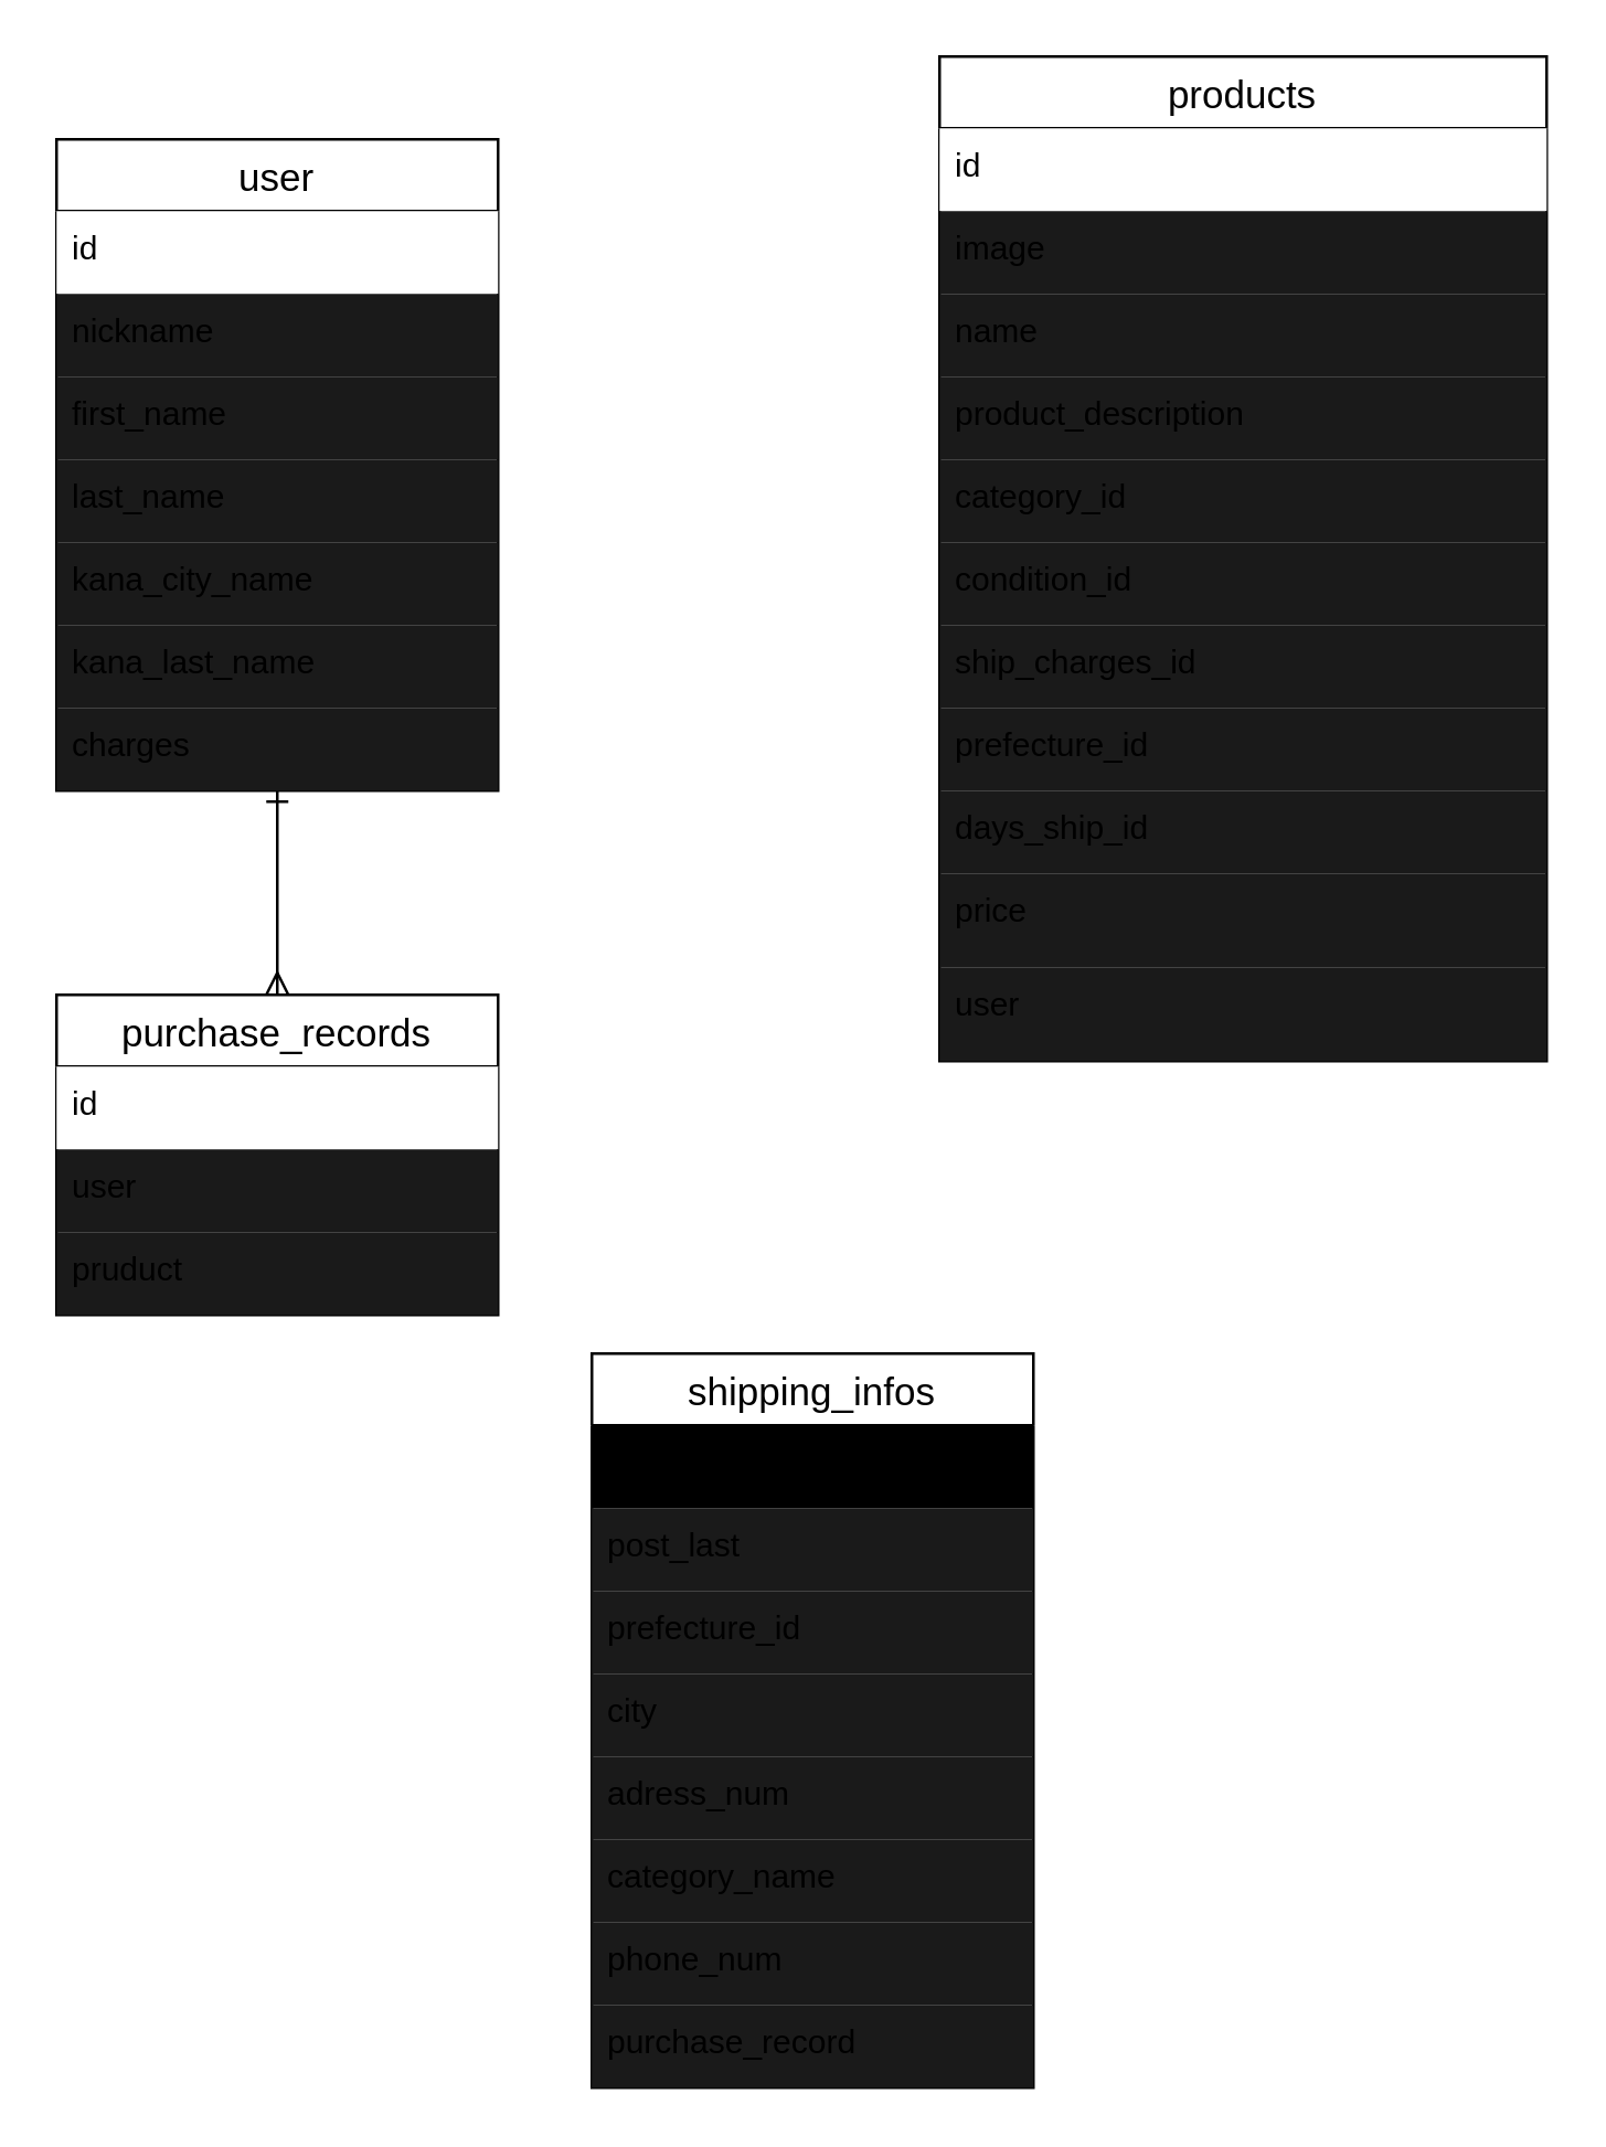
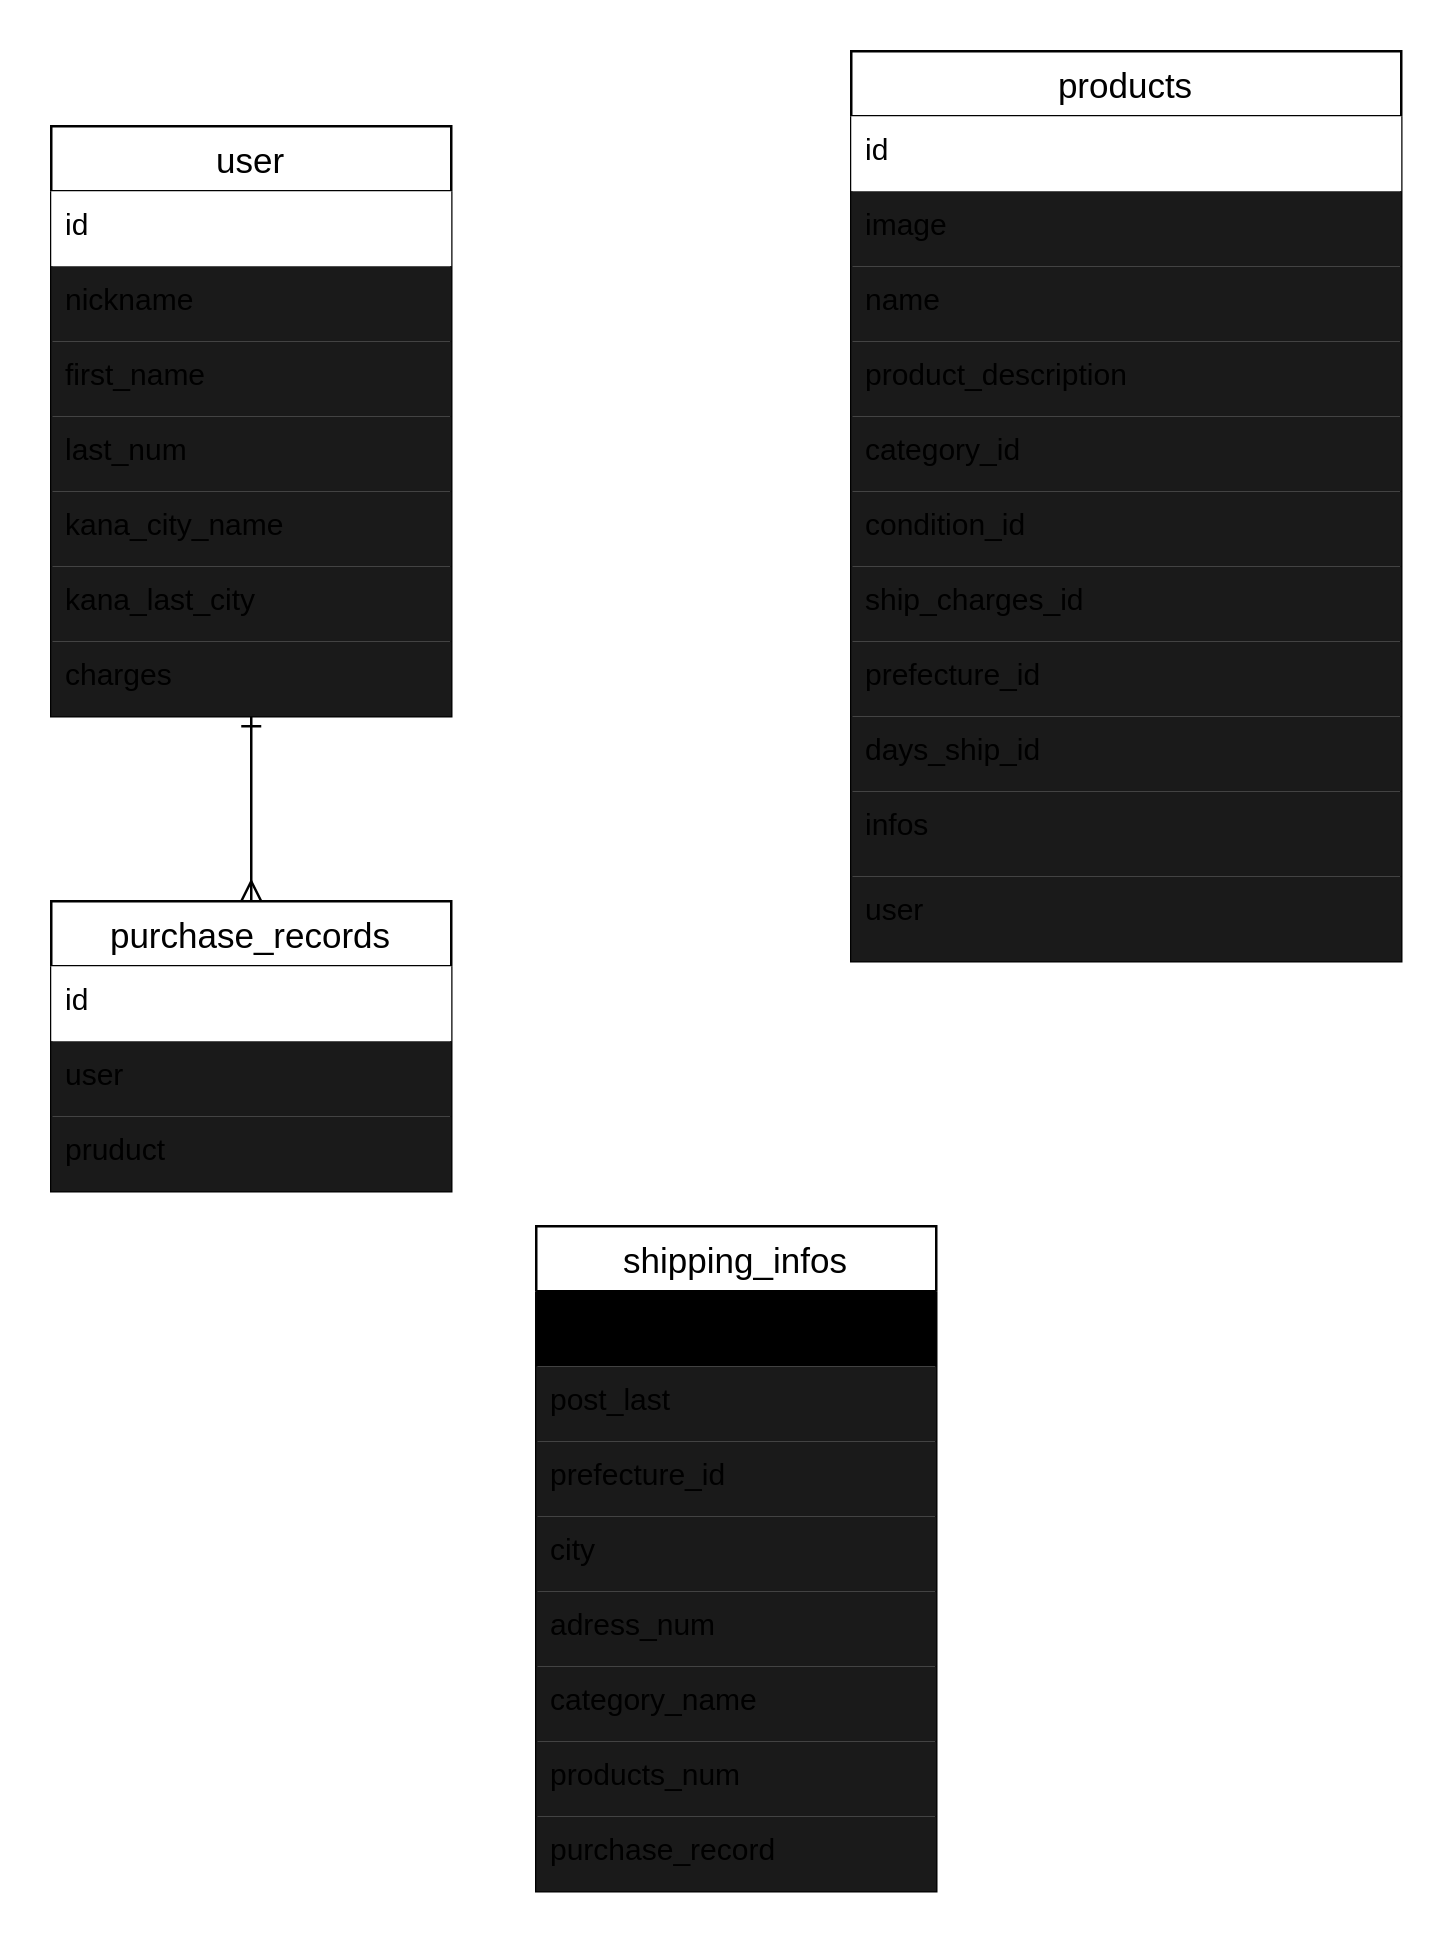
  <mxCell id="0" />
  <mxCell id="1" parent="0" />
  <mxCell id="2" style="edgeStyle=none;html=1;startArrow=ERone;startFill=0;endArrow=ERmany;endFill=0;" parent="1" source="3" target="32" edge="1"><mxGeometry relative="1" as="geometry" /></mxCell>
  <mxCell id="3" value="user" style="swimlane;fontStyle=0;childLayout=stackLayout;horizontal=1;startSize=26;horizontalStack=0;resizeParent=1;resizeParentMax=0;resizeLast=0;collapsible=1;marginBottom=0;align=center;fontSize=14;" parent="1" vertex="1"><mxGeometry x="20" y="50" width="160" height="236" as="geometry" /></mxCell>
  <mxCell id="4" value="id" style="text;spacingLeft=4;spacingRight=4;overflow=hidden;rotatable=0;points=[[0,0.5],[1,0.5]];portConstraint=eastwest;fontSize=12;fillColor=default;" parent="3" vertex="1"><mxGeometry y="26" width="160" height="30" as="geometry" /></mxCell>
  <mxCell id="5" value="nickname" style="text;strokeColor=none;fillColor=#1A1A1A;spacingLeft=4;spacingRight=4;overflow=hidden;rotatable=0;points=[[0,0.5],[1,0.5]];portConstraint=eastwest;fontSize=12;" parent="3" vertex="1"><mxGeometry y="56" width="160" height="30" as="geometry" /></mxCell>
  <mxCell id="6" value="first_name" style="text;strokeColor=none;fillColor=#1A1A1A;spacingLeft=4;spacingRight=4;overflow=hidden;rotatable=0;points=[[0,0.5],[1,0.5]];portConstraint=eastwest;fontSize=12;" parent="3" vertex="1"><mxGeometry y="86" width="160" height="30" as="geometry" /></mxCell>
- <mxCell id="7" value="last_name" style="text;strokeColor=none;fillColor=#1A1A1A;spacingLeft=4;spacingRight=4;overflow=hidden;rotatable=0;points=[[0,0.5],[1,0.5]];portConstraint=eastwest;fontSize=12;" parent="3" vertex="1"><mxGeometry y="116" width="160" height="30" as="geometry" /></mxCell>
+ <mxCell id="7" value="last_num" style="text;strokeColor=none;fillColor=#1A1A1A;spacingLeft=4;spacingRight=4;overflow=hidden;rotatable=0;points=[[0,0.5],[1,0.5]];portConstraint=eastwest;fontSize=12;" parent="3" vertex="1"><mxGeometry y="116" width="160" height="30" as="geometry" /></mxCell>
  <mxCell id="8" value="kana_city_name" style="text;strokeColor=none;fillColor=#1A1A1A;spacingLeft=4;spacingRight=4;overflow=hidden;rotatable=0;points=[[0,0.5],[1,0.5]];portConstraint=eastwest;fontSize=12;" vertex="1" parent="3"><mxGeometry y="146" width="160" height="30" as="geometry" /></mxCell>
- <mxCell id="9" value="kana_last_name" style="text;strokeColor=none;fillColor=#1A1A1A;spacingLeft=4;spacingRight=4;overflow=hidden;rotatable=0;points=[[0,0.5],[1,0.5]];portConstraint=eastwest;fontSize=12;" vertex="1" parent="3"><mxGeometry y="176" width="160" height="30" as="geometry" /></mxCell>
+ <mxCell id="9" value="kana_last_city" style="text;strokeColor=none;fillColor=#1A1A1A;spacingLeft=4;spacingRight=4;overflow=hidden;rotatable=0;points=[[0,0.5],[1,0.5]];portConstraint=eastwest;fontSize=12;" vertex="1" parent="3"><mxGeometry y="176" width="160" height="30" as="geometry" /></mxCell>
  <mxCell id="10" value="charges" style="text;strokeColor=none;fillColor=#1A1A1A;spacingLeft=4;spacingRight=4;overflow=hidden;rotatable=0;points=[[0,0.5],[1,0.5]];portConstraint=eastwest;fontSize=12;" parent="3" vertex="1"><mxGeometry y="206" width="160" height="30" as="geometry" /></mxCell>
  <mxCell id="11" value="products" style="swimlane;fontStyle=0;childLayout=stackLayout;horizontal=1;startSize=26;horizontalStack=0;resizeParent=1;resizeParentMax=0;resizeLast=0;collapsible=1;marginBottom=0;align=center;fontSize=14;" parent="1" vertex="1"><mxGeometry x="340" y="20" width="220" height="364" as="geometry" /></mxCell>
  <mxCell id="12" value="id" style="text;strokeColor=none;fillColor=default;spacingLeft=4;spacingRight=4;overflow=hidden;rotatable=0;points=[[0,0.5],[1,0.5]];portConstraint=eastwest;fontSize=12;" parent="11" vertex="1"><mxGeometry y="26" width="220" height="30" as="geometry" /></mxCell>
  <mxCell id="13" value="image" style="text;strokeColor=none;fillColor=#1A1A1A;spacingLeft=4;spacingRight=4;overflow=hidden;rotatable=0;points=[[0,0.5],[1,0.5]];portConstraint=eastwest;fontSize=12;" parent="11" vertex="1"><mxGeometry y="56" width="220" height="30" as="geometry" /></mxCell>
  <mxCell id="14" value="name" style="text;strokeColor=none;fillColor=#1A1A1A;spacingLeft=4;spacingRight=4;overflow=hidden;rotatable=0;points=[[0,0.5],[1,0.5]];portConstraint=eastwest;fontSize=12;" parent="11" vertex="1"><mxGeometry y="86" width="220" height="30" as="geometry" /></mxCell>
  <mxCell id="15" value="product_description" style="text;strokeColor=none;fillColor=#1A1A1A;spacingLeft=4;spacingRight=4;overflow=hidden;rotatable=0;points=[[0,0.5],[1,0.5]];portConstraint=eastwest;fontSize=12;" parent="11" vertex="1"><mxGeometry y="116" width="220" height="30" as="geometry" /></mxCell>
  <mxCell id="16" value="category_id" style="text;strokeColor=none;fillColor=#1A1A1A;spacingLeft=4;spacingRight=4;overflow=hidden;rotatable=0;points=[[0,0.5],[1,0.5]];portConstraint=eastwest;fontSize=12;" parent="11" vertex="1"><mxGeometry y="146" width="220" height="30" as="geometry" /></mxCell>
  <mxCell id="17" value="condition_id" style="text;strokeColor=none;fillColor=#1A1A1A;spacingLeft=4;spacingRight=4;overflow=hidden;rotatable=0;points=[[0,0.5],[1,0.5]];portConstraint=eastwest;fontSize=12;" parent="11" vertex="1"><mxGeometry y="176" width="220" height="30" as="geometry" /></mxCell>
  <mxCell id="18" value="ship_charges_id" style="text;strokeColor=none;fillColor=#1A1A1A;spacingLeft=4;spacingRight=4;overflow=hidden;rotatable=0;points=[[0,0.5],[1,0.5]];portConstraint=eastwest;fontSize=12;" parent="11" vertex="1"><mxGeometry y="206" width="220" height="30" as="geometry" /></mxCell>
  <mxCell id="19" value="prefecture_id" style="text;strokeColor=none;fillColor=#1A1A1A;spacingLeft=4;spacingRight=4;overflow=hidden;rotatable=0;points=[[0,0.5],[1,0.5]];portConstraint=eastwest;fontSize=12;" parent="11" vertex="1"><mxGeometry y="236" width="220" height="30" as="geometry" /></mxCell>
  <mxCell id="20" value="days_ship_id" style="text;strokeColor=none;fillColor=#1A1A1A;spacingLeft=4;spacingRight=4;overflow=hidden;rotatable=0;points=[[0,0.5],[1,0.5]];portConstraint=eastwest;fontSize=12;" parent="11" vertex="1"><mxGeometry y="266" width="220" height="30" as="geometry" /></mxCell>
- <mxCell id="21" value="price" style="text;strokeColor=none;fillColor=#1A1A1A;spacingLeft=4;spacingRight=4;overflow=hidden;rotatable=0;points=[[0,0.5],[1,0.5]];portConstraint=eastwest;fontSize=12;" parent="11" vertex="1"><mxGeometry y="296" width="220" height="34" as="geometry" /></mxCell>
+ <mxCell id="21" value="infos" style="text;strokeColor=none;fillColor=#1A1A1A;spacingLeft=4;spacingRight=4;overflow=hidden;rotatable=0;points=[[0,0.5],[1,0.5]];portConstraint=eastwest;fontSize=12;" parent="11" vertex="1"><mxGeometry y="296" width="220" height="34" as="geometry" /></mxCell>
  <mxCell id="22" value="user" style="text;strokeColor=none;fillColor=#1A1A1A;spacingLeft=4;spacingRight=4;overflow=hidden;rotatable=0;points=[[0,0.5],[1,0.5]];portConstraint=eastwest;fontSize=12;" parent="11" vertex="1"><mxGeometry y="330" width="220" height="34" as="geometry" /></mxCell>
  <mxCell id="23" value="shipping_infos" style="swimlane;fontStyle=0;childLayout=stackLayout;horizontal=1;startSize=26;horizontalStack=0;resizeParent=1;resizeParentMax=0;resizeLast=0;collapsible=1;marginBottom=0;align=center;fontSize=14;" parent="1" vertex="1"><mxGeometry x="214" y="490" width="160" height="266" as="geometry" /></mxCell>
  <mxCell id="24" value="id" style="text;strokeColor=none;fillColor=#000000;spacingLeft=4;spacingRight=4;overflow=hidden;rotatable=1;points=[[0,0.5],[1,0.5]];portConstraint=eastwest;fontSize=12;movable=1;resizable=1;deletable=1;editable=1;connectable=1;" parent="23" vertex="1"><mxGeometry y="26" width="160" height="30" as="geometry" /></mxCell>
  <mxCell id="25" value="post_last" style="text;strokeColor=none;fillColor=#1A1A1A;spacingLeft=4;spacingRight=4;overflow=hidden;rotatable=1;points=[[0,0.5],[1,0.5]];portConstraint=eastwest;fontSize=12;movable=1;resizable=1;deletable=1;editable=1;connectable=1;" parent="23" vertex="1"><mxGeometry y="56" width="160" height="30" as="geometry" /></mxCell>
  <mxCell id="26" value="prefecture_id" style="text;strokeColor=none;fillColor=#1A1A1A;spacingLeft=4;spacingRight=4;overflow=hidden;rotatable=0;points=[[0,0.5],[1,0.5]];portConstraint=eastwest;fontSize=12;" parent="23" vertex="1"><mxGeometry y="86" width="160" height="30" as="geometry" /></mxCell>
  <mxCell id="27" value="city" style="text;strokeColor=none;fillColor=#1A1A1A;spacingLeft=4;spacingRight=4;overflow=hidden;rotatable=0;points=[[0,0.5],[1,0.5]];portConstraint=eastwest;fontSize=12;" parent="23" vertex="1"><mxGeometry y="116" width="160" height="30" as="geometry" /></mxCell>
  <mxCell id="28" value="adress_num" style="text;strokeColor=none;fillColor=#1A1A1A;spacingLeft=4;spacingRight=4;overflow=hidden;rotatable=0;points=[[0,0.5],[1,0.5]];portConstraint=eastwest;fontSize=12;" parent="23" vertex="1"><mxGeometry y="146" width="160" height="30" as="geometry" /></mxCell>
  <mxCell id="29" value="category_name" style="text;strokeColor=none;fillColor=#1A1A1A;spacingLeft=4;spacingRight=4;overflow=hidden;rotatable=0;points=[[0,0.5],[1,0.5]];portConstraint=eastwest;fontSize=12;" parent="23" vertex="1"><mxGeometry y="176" width="160" height="30" as="geometry" /></mxCell>
- <mxCell id="30" value="phone_num" style="text;strokeColor=none;fillColor=#1A1A1A;spacingLeft=4;spacingRight=4;overflow=hidden;rotatable=0;points=[[0,0.5],[1,0.5]];portConstraint=eastwest;fontSize=12;" parent="23" vertex="1"><mxGeometry y="206" width="160" height="30" as="geometry" /></mxCell>
+ <mxCell id="30" value="products_num" style="text;strokeColor=none;fillColor=#1A1A1A;spacingLeft=4;spacingRight=4;overflow=hidden;rotatable=0;points=[[0,0.5],[1,0.5]];portConstraint=eastwest;fontSize=12;" parent="23" vertex="1"><mxGeometry y="206" width="160" height="30" as="geometry" /></mxCell>
  <mxCell id="31" value="purchase_record" style="text;strokeColor=none;fillColor=#1A1A1A;spacingLeft=4;spacingRight=4;overflow=hidden;rotatable=0;points=[[0,0.5],[1,0.5]];portConstraint=eastwest;fontSize=12;" vertex="1" parent="23"><mxGeometry y="236" width="160" height="30" as="geometry" /></mxCell>
  <mxCell id="32" value="purchase_records" style="swimlane;fontStyle=0;childLayout=stackLayout;horizontal=1;startSize=26;horizontalStack=0;resizeParent=1;resizeParentMax=0;resizeLast=0;collapsible=1;marginBottom=0;align=center;fontSize=14;" parent="1" vertex="1"><mxGeometry x="20" y="360" width="160" height="116" as="geometry" /></mxCell>
  <mxCell id="33" value="id" style="text;strokeColor=none;fillColor=default;spacingLeft=4;spacingRight=4;overflow=hidden;rotatable=0;points=[[0,0.5],[1,0.5]];portConstraint=eastwest;fontSize=12;" parent="32" vertex="1"><mxGeometry y="26" width="160" height="30" as="geometry" /></mxCell>
  <mxCell id="34" value="user" style="text;strokeColor=none;fillColor=#1A1A1A;spacingLeft=4;spacingRight=4;overflow=hidden;rotatable=0;points=[[0,0.5],[1,0.5]];portConstraint=eastwest;fontSize=12;" parent="32" vertex="1"><mxGeometry y="56" width="160" height="30" as="geometry" /></mxCell>
  <mxCell id="35" value="pruduct" style="text;strokeColor=none;fillColor=#1A1A1A;spacingLeft=4;spacingRight=4;overflow=hidden;rotatable=0;points=[[0,0.5],[1,0.5]];portConstraint=eastwest;fontSize=12;" parent="32" vertex="1"><mxGeometry y="86" width="160" height="30" as="geometry" /></mxCell>
